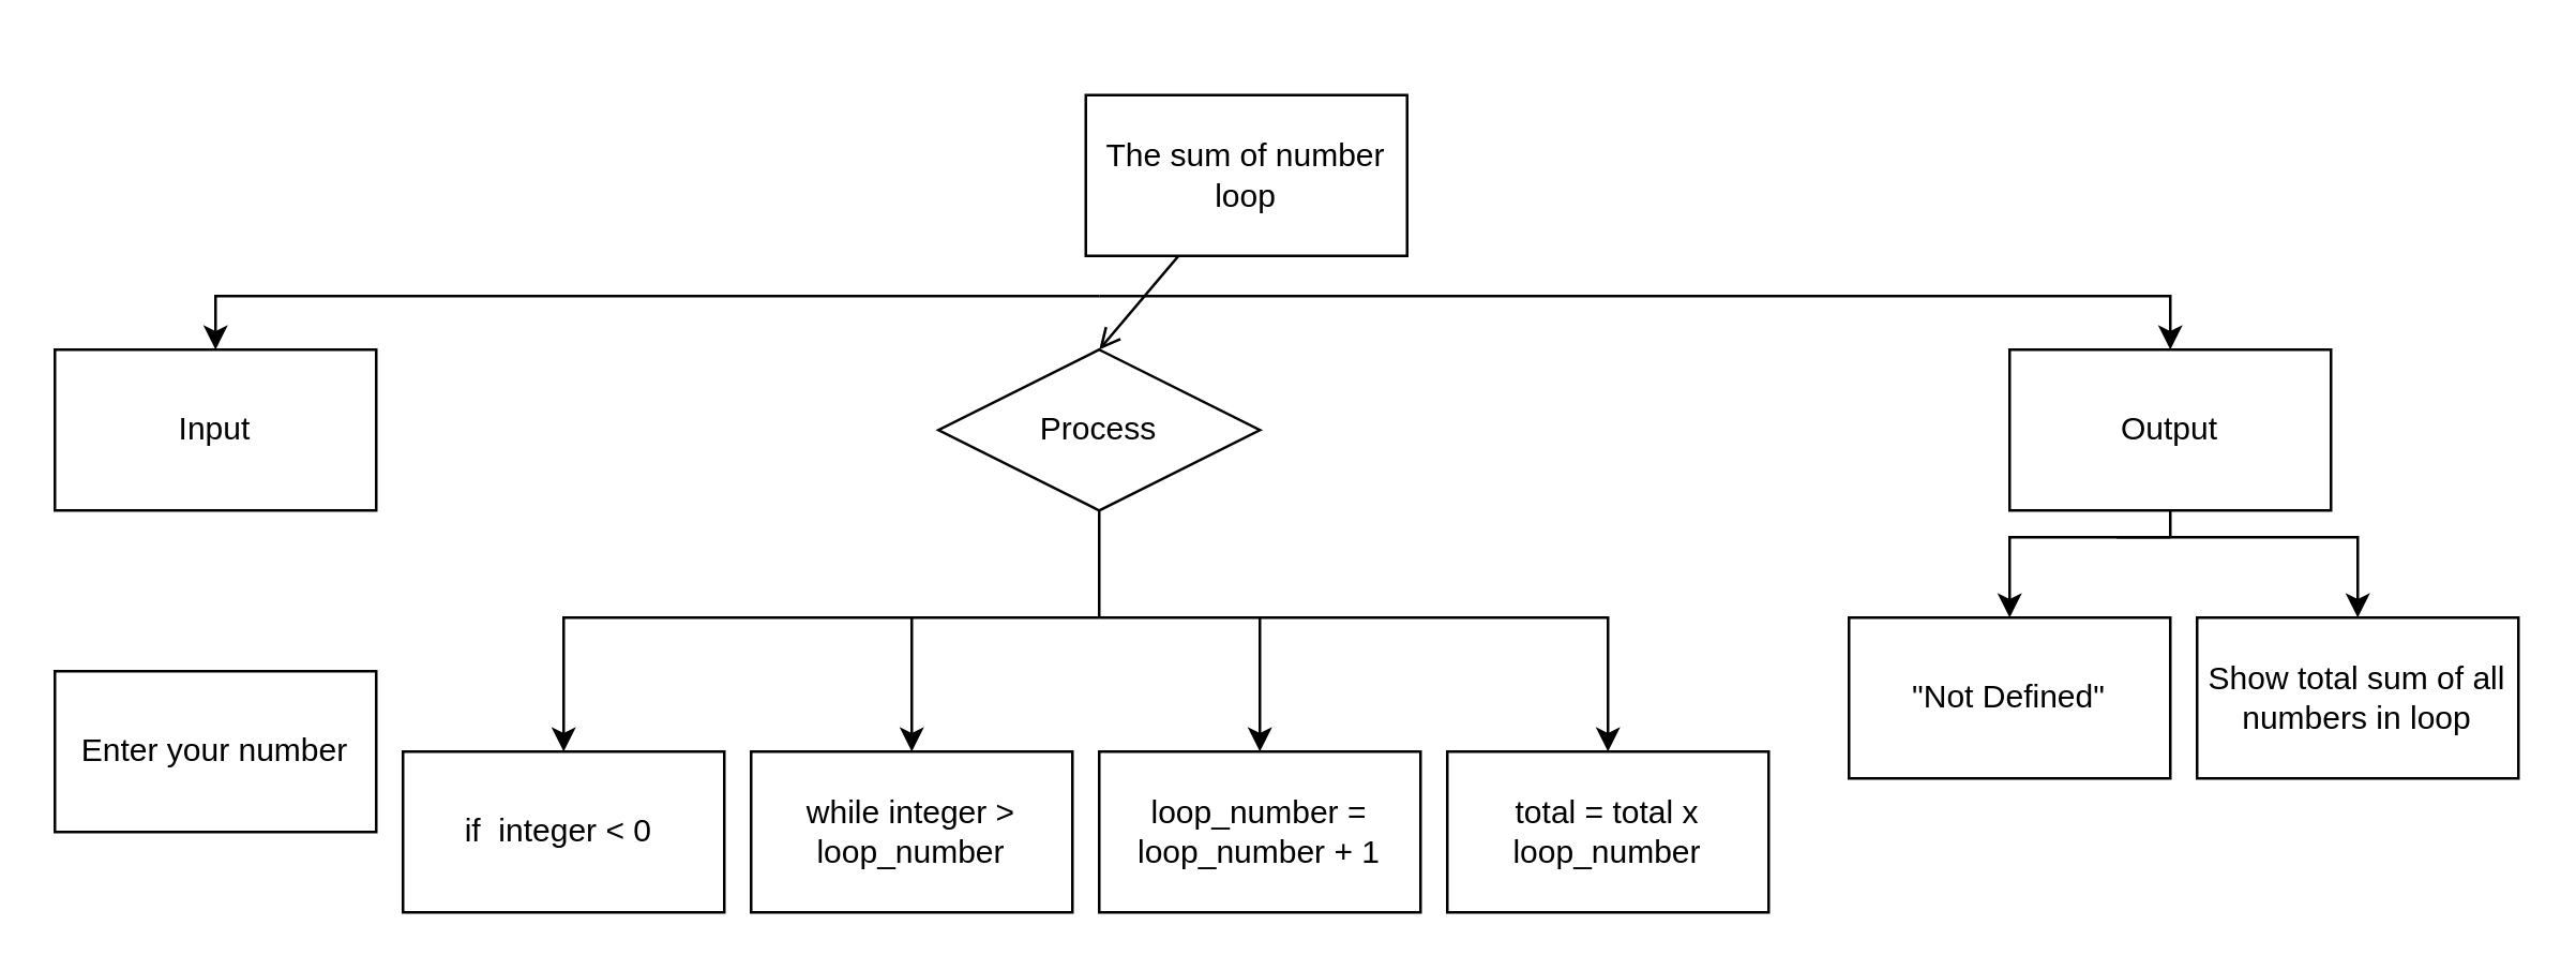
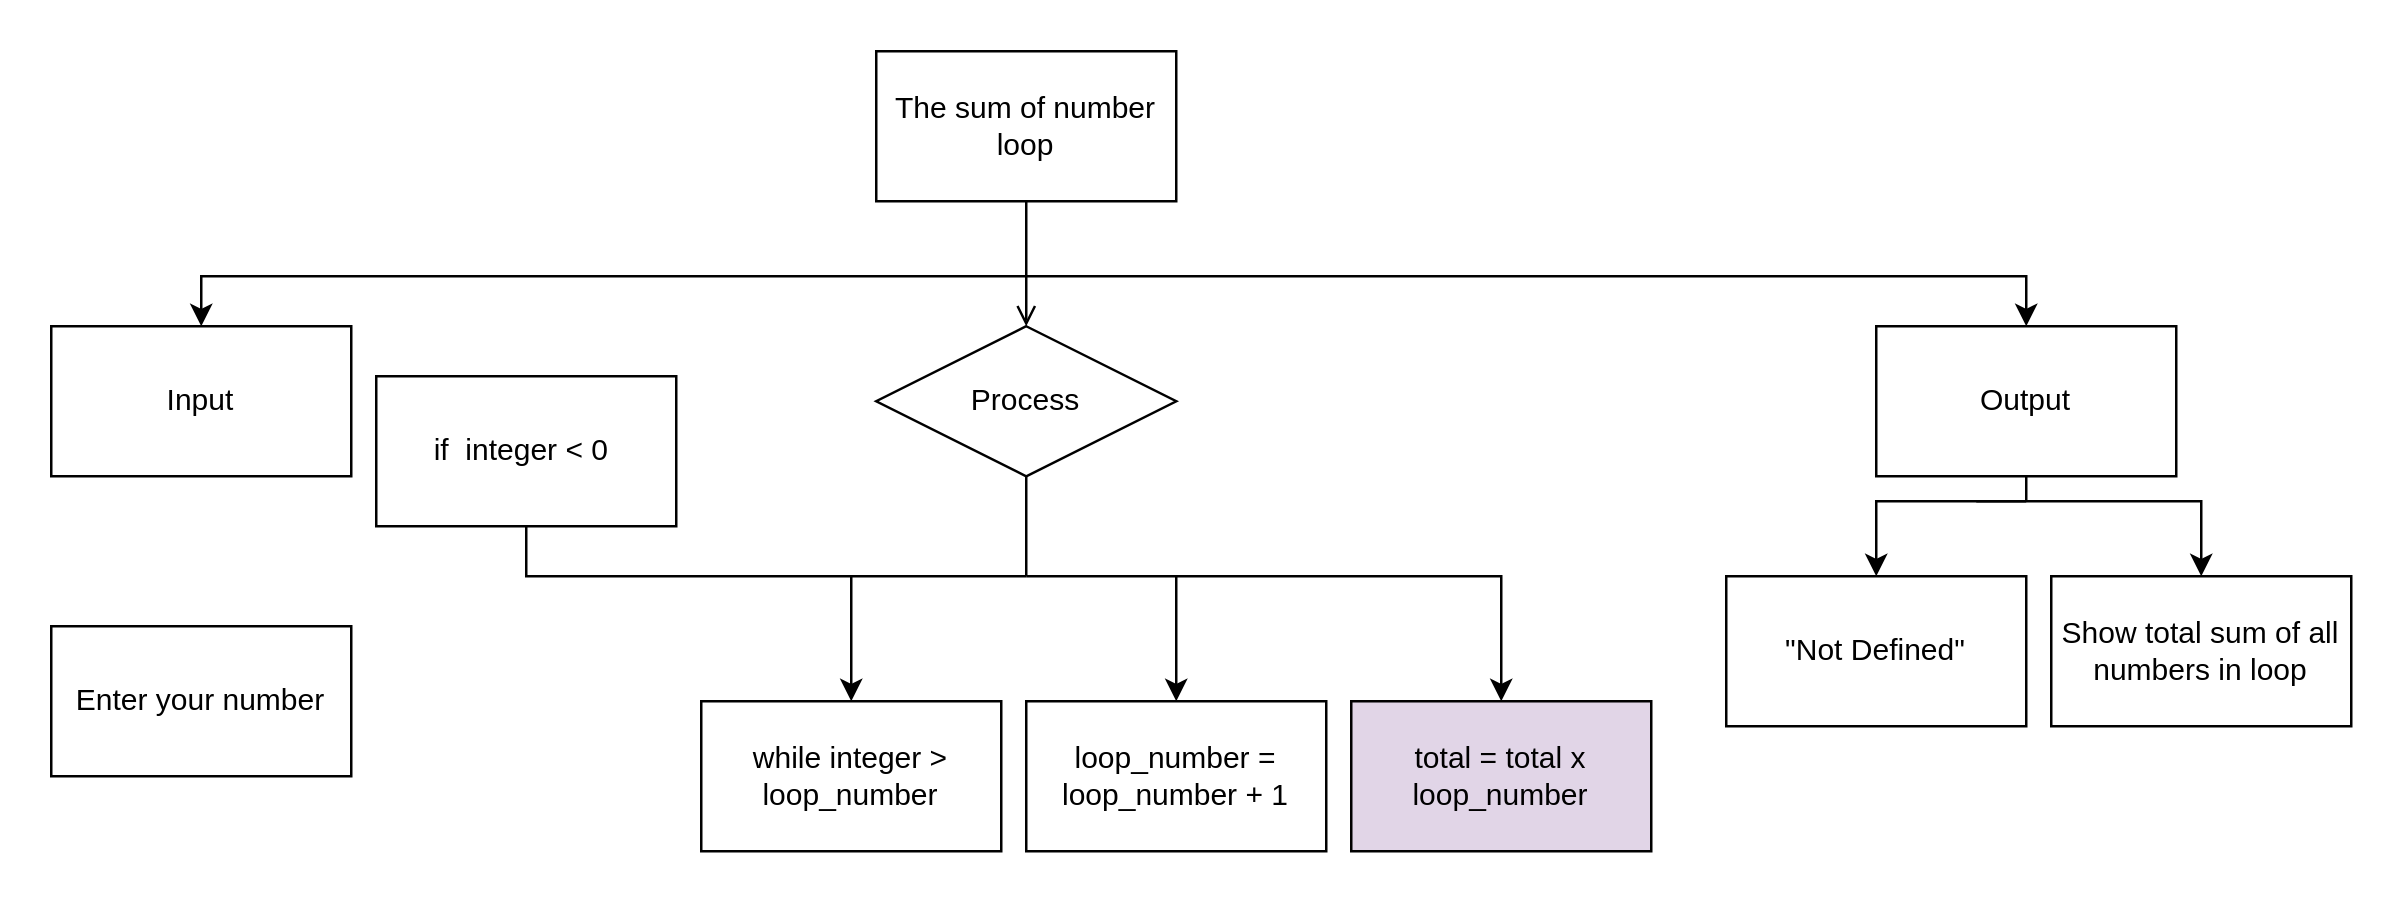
  <mxCell id="0" />
  <mxCell id="1" parent="0" />
  <mxCell id="2" style="edgeStyle=none;html=1;entryX=0.5;entryY=0;entryDx=0;entryDy=0;rounded=0;endArrow=open;" parent="1" source="5" target="12" edge="1"><mxGeometry relative="1" as="geometry" /></mxCell>
  <mxCell id="3" style="edgeStyle=none;rounded=0;html=1;entryX=0.5;entryY=0;entryDx=0;entryDy=0;" parent="1" target="6" edge="1"><mxGeometry relative="1" as="geometry"><mxPoint x="410" y="110" as="sourcePoint" /><Array as="points"><mxPoint x="80" y="110" /></Array></mxGeometry></mxCell>
  <mxCell id="4" style="edgeStyle=none;rounded=0;html=1;entryX=0.5;entryY=0;entryDx=0;entryDy=0;" parent="1" target="16" edge="1"><mxGeometry relative="1" as="geometry"><mxPoint x="410" y="110" as="sourcePoint" /><Array as="points"><mxPoint x="630" y="110" /><mxPoint x="810" y="110" /></Array></mxGeometry></mxCell>
- <mxCell id="5" value="The sum of number loop" style="rounded=0;whiteSpace=wrap;html=1;" parent="1" vertex="1"><mxGeometry x="405" y="35" width="120" height="60" as="geometry" /></mxCell>
+ <mxCell id="5" value="The sum of number loop" style="rounded=0;whiteSpace=wrap;html=1;" parent="1" vertex="1"><mxGeometry x="350" y="20" width="120" height="60" as="geometry" /></mxCell>
  <mxCell id="6" value="Input" style="rounded=0;whiteSpace=wrap;html=1;" parent="1" vertex="1"><mxGeometry x="20" y="130" width="120" height="60" as="geometry" /></mxCell>
  <mxCell id="7" style="edgeStyle=none;rounded=0;html=1;entryX=0.5;entryY=0;entryDx=0;entryDy=0;" parent="1" target="18" edge="1"><mxGeometry relative="1" as="geometry"><mxPoint x="410" y="230" as="sourcePoint" /><Array as="points"><mxPoint x="340" y="230" /></Array></mxGeometry></mxCell>
  <mxCell id="8" value="" style="edgeStyle=none;html=1;" parent="1" target="21" edge="1"><mxGeometry relative="1" as="geometry"><mxPoint x="470" y="230" as="sourcePoint" /></mxGeometry></mxCell>
  <mxCell id="9" style="edgeStyle=none;html=1;entryX=0.5;entryY=0;entryDx=0;entryDy=0;rounded=0;" parent="1" target="20" edge="1"><mxGeometry relative="1" as="geometry"><mxPoint x="410" y="230" as="sourcePoint" /><Array as="points"><mxPoint x="600" y="230" /></Array></mxGeometry></mxCell>
  <mxCell id="10" style="edgeStyle=none;rounded=0;html=1;entryX=0.5;entryY=0;entryDx=0;entryDy=0;endArrow=classic;endFill=1;" edge="1" parent="1" target="22"><mxGeometry relative="1" as="geometry"><mxPoint x="340" y="230" as="sourcePoint" /><Array as="points"><mxPoint x="210" y="230" /></Array></mxGeometry></mxCell>
  <mxCell id="11" style="edgeStyle=none;rounded=0;html=1;endArrow=none;endFill=0;" edge="1" parent="1" source="12"><mxGeometry relative="1" as="geometry"><mxPoint x="410" y="230" as="targetPoint" /></mxGeometry></mxCell>
  <mxCell id="12" value="Process" style="rhombus;whiteSpace=wrap;html=1;" parent="1" vertex="1"><mxGeometry x="350" y="130" width="120" height="60" as="geometry" /></mxCell>
  <mxCell id="13" style="edgeStyle=none;rounded=0;html=1;" parent="1" target="19" edge="1"><mxGeometry relative="1" as="geometry"><mxPoint x="790" y="200" as="sourcePoint" /><Array as="points"><mxPoint x="880" y="200" /></Array></mxGeometry></mxCell>
  <mxCell id="14" style="edgeStyle=none;html=1;entryX=0.5;entryY=0;entryDx=0;entryDy=0;rounded=0;" edge="1" parent="1" target="23"><mxGeometry relative="1" as="geometry"><mxPoint x="810" y="200" as="sourcePoint" /><Array as="points"><mxPoint x="750" y="200" /></Array></mxGeometry></mxCell>
  <mxCell id="15" style="edgeStyle=none;rounded=0;html=1;endArrow=none;endFill=0;" edge="1" parent="1" source="16"><mxGeometry relative="1" as="geometry"><mxPoint x="810" y="200" as="targetPoint" /></mxGeometry></mxCell>
  <mxCell id="16" value="Output" style="rounded=0;whiteSpace=wrap;html=1;" parent="1" vertex="1"><mxGeometry x="750" y="130" width="120" height="60" as="geometry" /></mxCell>
  <mxCell id="17" value="Enter your number" style="rounded=0;whiteSpace=wrap;html=1;" parent="1" vertex="1"><mxGeometry x="20" y="250" width="120" height="60" as="geometry" /></mxCell>
  <mxCell id="18" value="while integer &amp;gt; loop_number" style="rounded=0;whiteSpace=wrap;html=1;" parent="1" vertex="1"><mxGeometry x="280" y="280" width="120" height="60" as="geometry" /></mxCell>
  <mxCell id="19" value="Show total sum of all numbers in loop" style="rounded=0;whiteSpace=wrap;html=1;" parent="1" vertex="1"><mxGeometry x="820" y="230" width="120" height="60" as="geometry" /></mxCell>
- <mxCell id="20" value="total = total x loop_number" style="rounded=0;whiteSpace=wrap;html=1;" parent="1" vertex="1"><mxGeometry x="540" y="280" width="120" height="60" as="geometry" /></mxCell>
+ <mxCell id="20" value="total = total x loop_number" style="rounded=0;whiteSpace=wrap;html=1;fillColor=#e1d5e7;" parent="1" vertex="1"><mxGeometry x="540" y="280" width="120" height="60" as="geometry" /></mxCell>
  <mxCell id="21" value="loop_number = loop_number + 1" style="rounded=0;whiteSpace=wrap;html=1;" parent="1" vertex="1"><mxGeometry x="410" y="280" width="120" height="60" as="geometry" /></mxCell>
- <mxCell id="22" value="if&amp;nbsp; integer &amp;lt; 0&amp;nbsp;" style="rounded=0;whiteSpace=wrap;html=1;" vertex="1" parent="1"><mxGeometry y="280" width="120" height="60" as="geometry" x="150" /></mxCell>
+ <mxCell id="22" value="if&amp;nbsp; integer &amp;lt; 0&amp;nbsp;" style="rounded=0;whiteSpace=wrap;html=1;" vertex="1" parent="1"><mxGeometry x="150" y="150" width="120" height="60" as="geometry" /></mxCell>
  <mxCell id="23" value="&quot;Not Defined&quot;" style="rounded=0;whiteSpace=wrap;html=1;" vertex="1" parent="1"><mxGeometry x="690" y="230" width="120" height="60" as="geometry" /></mxCell>
